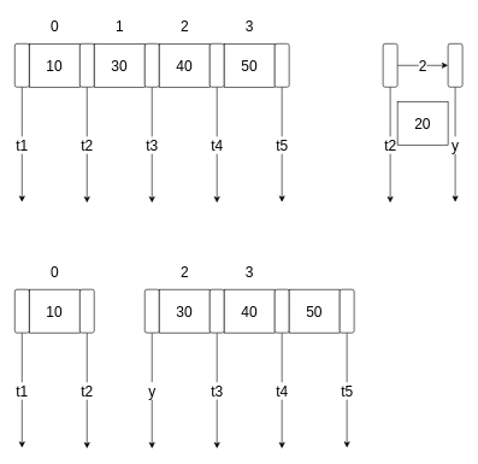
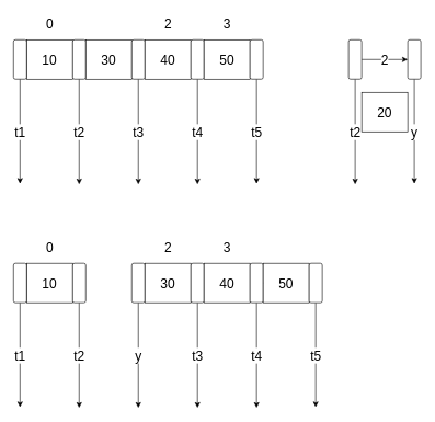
  <mxCell id="0" />
  <mxCell id="1" parent="0" />
  <mxCell id="2" value="10" style="rounded=0;whiteSpace=wrap;html=1;fontSize=20;" vertex="1" parent="1"><mxGeometry x="40" y="60" width="70" height="60" as="geometry" /></mxCell>
  <mxCell id="3" value="t1" style="edgeStyle=none;rounded=0;orthogonalLoop=1;jettySize=auto;html=1;fontSize=20;" edge="1" parent="1" source="4"><mxGeometry relative="1" as="geometry"><mxPoint x="30" y="279" as="targetPoint" /></mxGeometry></mxCell>
  <mxCell id="4" value="" style="rounded=1;whiteSpace=wrap;html=1;" vertex="1" parent="1"><mxGeometry x="20" y="60" width="20" height="60" as="geometry" /></mxCell>
  <mxCell id="5" value="t2" style="edgeStyle=none;rounded=0;orthogonalLoop=1;jettySize=auto;html=1;fontSize=20;" edge="1" parent="1" source="6"><mxGeometry relative="1" as="geometry"><mxPoint x="120" y="280" as="targetPoint" /></mxGeometry></mxCell>
  <mxCell id="6" value="" style="rounded=1;whiteSpace=wrap;html=1;" vertex="1" parent="1"><mxGeometry x="110" y="60" width="20" height="60" as="geometry" /></mxCell>
  <mxCell id="7" value="30" style="rounded=0;whiteSpace=wrap;html=1;fontSize=20;" vertex="1" parent="1"><mxGeometry x="130" y="60" width="70" height="60" as="geometry" /></mxCell>
  <mxCell id="8" value="t3" style="edgeStyle=none;rounded=0;orthogonalLoop=1;jettySize=auto;html=1;fontSize=20;" edge="1" parent="1" source="9"><mxGeometry relative="1" as="geometry"><mxPoint x="210" y="280" as="targetPoint" /></mxGeometry></mxCell>
  <mxCell id="9" value="" style="rounded=1;whiteSpace=wrap;html=1;" vertex="1" parent="1"><mxGeometry x="200" y="60" width="20" height="60" as="geometry" /></mxCell>
  <mxCell id="10" value="40" style="rounded=0;whiteSpace=wrap;html=1;fontSize=20;" vertex="1" parent="1"><mxGeometry x="220" y="60" width="70" height="60" as="geometry" /></mxCell>
  <mxCell id="11" value="" style="edgeStyle=none;rounded=0;orthogonalLoop=1;jettySize=auto;html=1;fontSize=20;" edge="1" parent="1" source="13" target="16"><mxGeometry relative="1" as="geometry" /></mxCell>
  <mxCell id="12" value="t4" style="edgeStyle=none;rounded=0;orthogonalLoop=1;jettySize=auto;html=1;fontSize=20;" edge="1" parent="1" source="13"><mxGeometry relative="1" as="geometry"><mxPoint x="300" y="280" as="targetPoint" /></mxGeometry></mxCell>
  <mxCell id="13" value="" style="rounded=1;whiteSpace=wrap;html=1;" vertex="1" parent="1"><mxGeometry x="290" y="60" width="20" height="60" as="geometry" /></mxCell>
  <mxCell id="14" value="50" style="rounded=0;whiteSpace=wrap;html=1;fontSize=20;" vertex="1" parent="1"><mxGeometry x="310" y="60" width="70" height="60" as="geometry" /></mxCell>
  <mxCell id="15" value="t5" style="edgeStyle=none;rounded=0;orthogonalLoop=1;jettySize=auto;html=1;fontSize=20;" edge="1" parent="1" source="16"><mxGeometry relative="1" as="geometry"><mxPoint x="390" y="279" as="targetPoint" /></mxGeometry></mxCell>
  <mxCell id="16" value="" style="rounded=1;whiteSpace=wrap;html=1;" vertex="1" parent="1"><mxGeometry x="380" y="60" width="20" height="60" as="geometry" /></mxCell>
  <mxCell id="17" value="0" style="text;html=1;align=center;verticalAlign=middle;resizable=0;points=[];autosize=1;strokeColor=none;fillColor=none;fontSize=20;" vertex="1" parent="1"><mxGeometry x="60" y="20" width="30" height="30" as="geometry" /></mxCell>
- <mxCell id="18" value="1" style="text;html=1;align=center;verticalAlign=middle;resizable=0;points=[];autosize=1;strokeColor=none;fillColor=none;fontSize=20;" vertex="1" parent="1"><mxGeometry x="150" y="20" width="30" height="30" as="geometry" /></mxCell>
  <mxCell id="19" value="2" style="text;html=1;align=center;verticalAlign=middle;resizable=0;points=[];autosize=1;strokeColor=none;fillColor=none;fontSize=20;" vertex="1" parent="1"><mxGeometry x="240" y="20" width="30" height="30" as="geometry" /></mxCell>
  <mxCell id="20" value="3" style="text;html=1;align=center;verticalAlign=middle;resizable=0;points=[];autosize=1;strokeColor=none;fillColor=none;fontSize=20;" vertex="1" parent="1"><mxGeometry x="330" y="20" width="30" height="30" as="geometry" /></mxCell>
  <mxCell id="21" value="10" style="rounded=0;whiteSpace=wrap;html=1;fontSize=20;" vertex="1" parent="1"><mxGeometry x="40" y="400" width="70" height="60" as="geometry" /></mxCell>
  <mxCell id="22" value="t1" style="edgeStyle=none;rounded=0;orthogonalLoop=1;jettySize=auto;html=1;fontSize=20;" edge="1" parent="1" source="23"><mxGeometry relative="1" as="geometry"><mxPoint x="30" y="619" as="targetPoint" /></mxGeometry></mxCell>
  <mxCell id="23" value="" style="rounded=1;whiteSpace=wrap;html=1;" vertex="1" parent="1"><mxGeometry x="20" y="400" width="20" height="60" as="geometry" /></mxCell>
  <mxCell id="24" value="y" style="edgeStyle=none;rounded=0;orthogonalLoop=1;jettySize=auto;html=1;fontSize=20;" edge="1" parent="1" source="25"><mxGeometry relative="1" as="geometry"><mxPoint x="210" y="620" as="targetPoint" /></mxGeometry></mxCell>
  <mxCell id="25" value="" style="rounded=1;whiteSpace=wrap;html=1;" vertex="1" parent="1"><mxGeometry x="200" y="400" width="20" height="60" as="geometry" /></mxCell>
  <mxCell id="26" value="30" style="rounded=0;whiteSpace=wrap;html=1;fontSize=20;" vertex="1" parent="1"><mxGeometry x="220" y="400" width="70" height="60" as="geometry" /></mxCell>
  <mxCell id="27" value="t3" style="edgeStyle=none;rounded=0;orthogonalLoop=1;jettySize=auto;html=1;fontSize=20;" edge="1" parent="1" source="28"><mxGeometry relative="1" as="geometry"><mxPoint x="300" y="620" as="targetPoint" /></mxGeometry></mxCell>
  <mxCell id="28" value="" style="rounded=1;whiteSpace=wrap;html=1;" vertex="1" parent="1"><mxGeometry x="290" y="400" width="20" height="60" as="geometry" /></mxCell>
  <mxCell id="29" value="40" style="rounded=0;whiteSpace=wrap;html=1;fontSize=20;" vertex="1" parent="1"><mxGeometry x="310" y="400" width="70" height="60" as="geometry" /></mxCell>
  <mxCell id="30" value="" style="edgeStyle=none;rounded=0;orthogonalLoop=1;jettySize=auto;html=1;fontSize=20;" edge="1" parent="1" source="32" target="35"><mxGeometry relative="1" as="geometry" /></mxCell>
  <mxCell id="31" value="t4" style="edgeStyle=none;rounded=0;orthogonalLoop=1;jettySize=auto;html=1;fontSize=20;" edge="1" parent="1" source="32"><mxGeometry relative="1" as="geometry"><mxPoint x="390" y="620" as="targetPoint" /></mxGeometry></mxCell>
  <mxCell id="32" value="" style="rounded=1;whiteSpace=wrap;html=1;" vertex="1" parent="1"><mxGeometry x="380" y="400" width="20" height="60" as="geometry" /></mxCell>
  <mxCell id="33" value="50" style="rounded=0;whiteSpace=wrap;html=1;fontSize=20;" vertex="1" parent="1"><mxGeometry x="400" y="400" width="70" height="60" as="geometry" /></mxCell>
  <mxCell id="34" value="t5" style="edgeStyle=none;rounded=0;orthogonalLoop=1;jettySize=auto;html=1;fontSize=20;" edge="1" parent="1" source="35"><mxGeometry relative="1" as="geometry"><mxPoint x="480" y="619" as="targetPoint" /></mxGeometry></mxCell>
  <mxCell id="35" value="" style="rounded=1;whiteSpace=wrap;html=1;" vertex="1" parent="1"><mxGeometry x="470" y="400" width="20" height="60" as="geometry" /></mxCell>
  <mxCell id="36" value="0" style="text;html=1;align=center;verticalAlign=middle;resizable=0;points=[];autosize=1;strokeColor=none;fillColor=none;fontSize=20;" vertex="1" parent="1"><mxGeometry x="60" y="360" width="30" height="30" as="geometry" /></mxCell>
  <mxCell id="37" value="2" style="text;html=1;align=center;verticalAlign=middle;resizable=0;points=[];autosize=1;strokeColor=none;fillColor=none;fontSize=20;" vertex="1" parent="1"><mxGeometry x="240" y="360" width="30" height="30" as="geometry" /></mxCell>
  <mxCell id="38" value="3" style="text;html=1;align=center;verticalAlign=middle;resizable=0;points=[];autosize=1;strokeColor=none;fillColor=none;fontSize=20;" vertex="1" parent="1"><mxGeometry x="330" y="360" width="30" height="30" as="geometry" /></mxCell>
  <mxCell id="39" value="2" style="edgeStyle=none;rounded=0;orthogonalLoop=1;jettySize=auto;html=1;fontSize=20;" edge="1" parent="1" source="41" target="44"><mxGeometry relative="1" as="geometry"><Array as="points"><mxPoint x="580" y="90" /></Array></mxGeometry></mxCell>
  <mxCell id="40" value="t2" style="edgeStyle=none;rounded=0;orthogonalLoop=1;jettySize=auto;html=1;fontSize=20;" edge="1" parent="1" source="41"><mxGeometry relative="1" as="geometry"><mxPoint x="540" y="280" as="targetPoint" /></mxGeometry></mxCell>
  <mxCell id="41" value="" style="rounded=1;whiteSpace=wrap;html=1;" vertex="1" parent="1"><mxGeometry x="530" y="60" width="20" height="60" as="geometry" /></mxCell>
  <mxCell id="42" value="20" style="rounded=0;whiteSpace=wrap;html=1;fontSize=20;" vertex="1" parent="1"><mxGeometry x="550" y="140" width="70" height="60" as="geometry" /></mxCell>
  <mxCell id="43" value="y" style="edgeStyle=none;rounded=0;orthogonalLoop=1;jettySize=auto;html=1;fontSize=20;" edge="1" parent="1" source="44"><mxGeometry relative="1" as="geometry"><mxPoint x="630" y="279" as="targetPoint" /></mxGeometry></mxCell>
  <mxCell id="44" value="" style="rounded=1;whiteSpace=wrap;html=1;" vertex="1" parent="1"><mxGeometry x="620" y="60" width="20" height="60" as="geometry" /></mxCell>
  <mxCell id="45" value="t2" style="edgeStyle=none;rounded=0;orthogonalLoop=1;jettySize=auto;html=1;fontSize=20;" edge="1" parent="1" source="46"><mxGeometry relative="1" as="geometry"><mxPoint x="120" y="620" as="targetPoint" /></mxGeometry></mxCell>
  <mxCell id="46" value="" style="rounded=1;whiteSpace=wrap;html=1;" vertex="1" parent="1"><mxGeometry x="110" y="400" width="20" height="60" as="geometry" /></mxCell>
